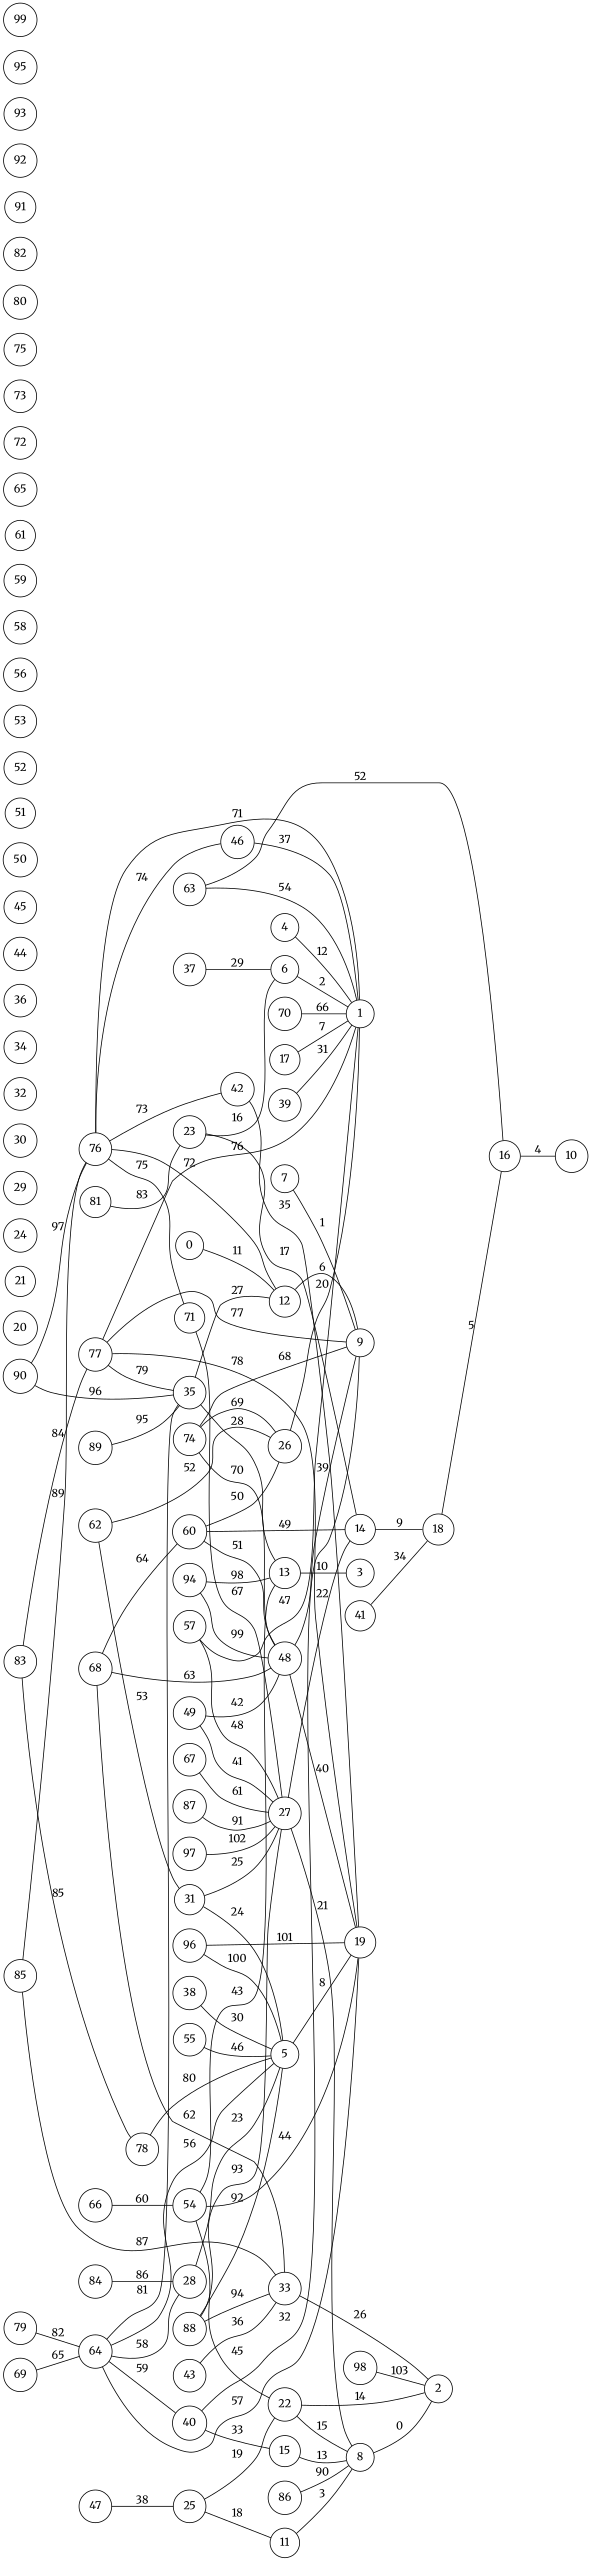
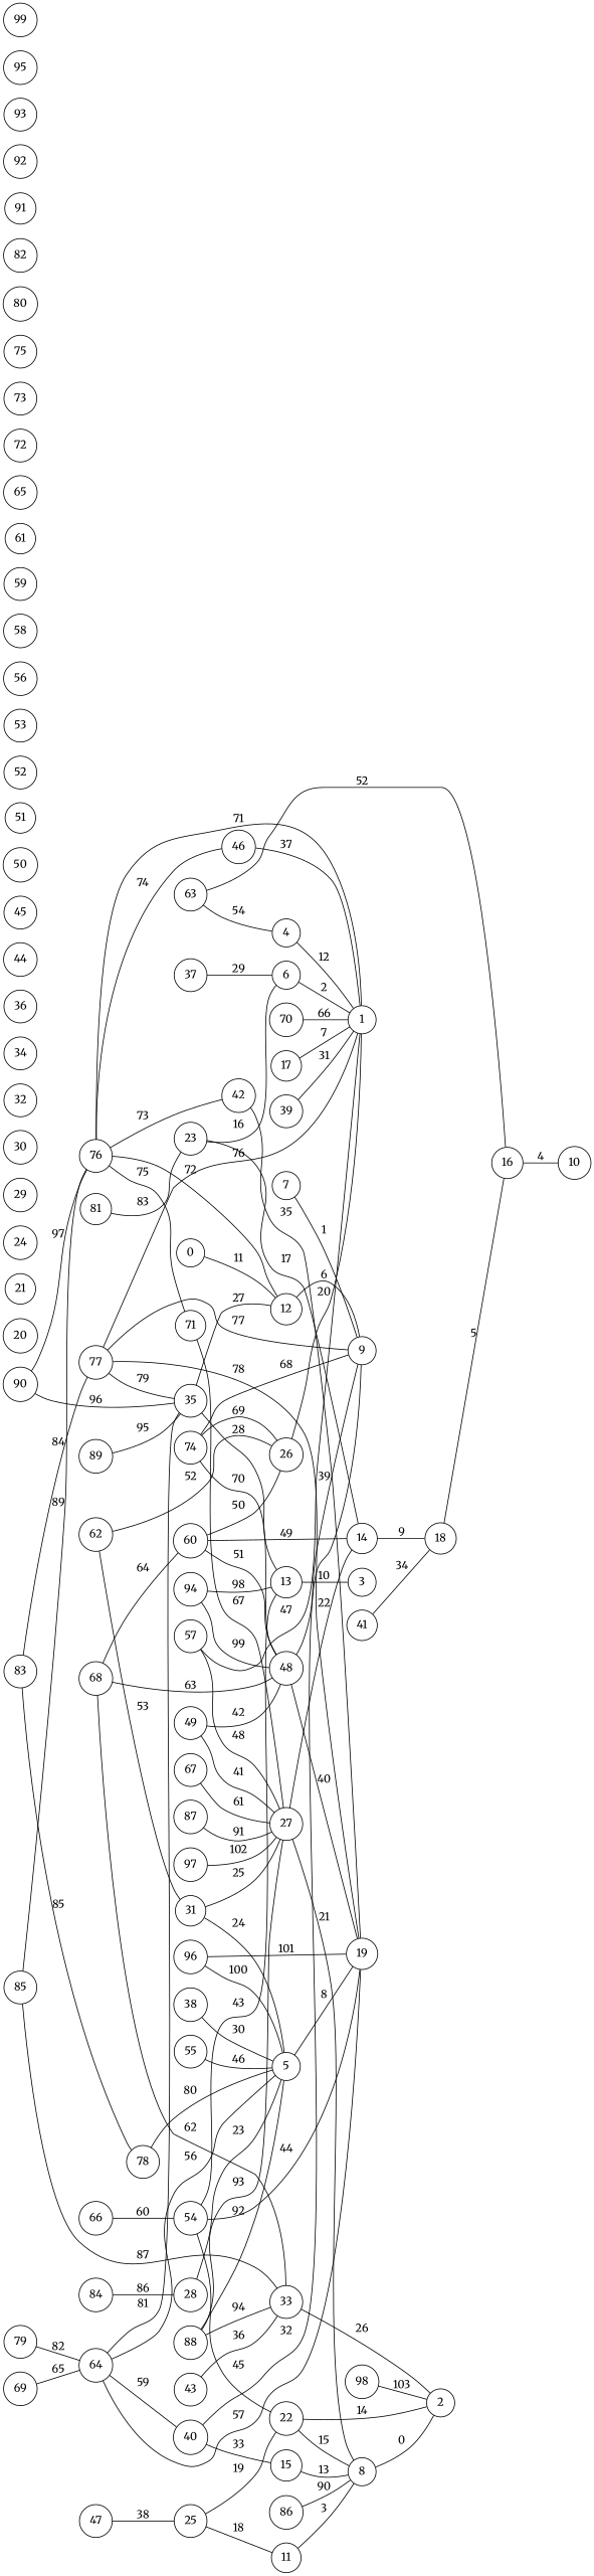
  digraph {
    fontname=Merriweather
    rankdir=LR
    node [fontname=Merriweather shape=circle]
    edge [dir=none fontname=Merriweather]
    0
    12
    9
    4
    1
    5
    19
    6
    7
    8
    2
    11
    13
    3
    14
    18
    16
    15
    10
    17
    20
    21
    22
    23
    24
    25
    26
    27
    28
    29
    30
    31
    32
    33
    34
    35
    36
    37
    38
    39
    40
    41
    42
    43
    44
    45
    46
    47
    48
    49
    50
    51
    52
    53
    54
    55
    56
    57
    58
    59
    60
    61
    62
    63
    64
    65
    66
    67
    68
    69
    70
    71
    72
    73
    74
    75
    76
    77
    78
    79
    80
    81
    82
    83
    84
    85
    86
    87
    88
    89
    90
    91
    92
    93
    94
    95
    96
    97
    98
    99
    0 -> 12 [label=11]
    12 -> 9 [label=6]
    4 -> 1 [label=12]
    5 -> 19 [label=8]
    6 -> 1 [label=2]
    7 -> 9 [label=1]
    8 -> 2 [label=0]
    11 -> 8 [label=3]
    13 -> 3 [label=10]
    14 -> 18 [label=9]
    18 -> 16 [label=5]
    16 -> 10 [label=4]
    15 -> 8 [label=13]
    17 -> 1 [label=7]
    22 -> 8 [label=15]
    22 -> 2 [label=14]
    23 -> 6 [label=16]
    23 -> 14 [label=17]
    25 -> 11 [label=18]
    25 -> 22 [label=19]
    26 -> 1 [label=20]
    27 -> 8 [label=21]
    27 -> 14 [label=22]
    28 -> 5 [label=23]
    31 -> 5 [label=24]
    31 -> 27 [label=25]
    33 -> 2 [label=26]
    35 -> 12 [label=27]
    35 -> 13 [label=28]
    37 -> 6 [label=29]
    38 -> 5 [label=30]
    39 -> 1 [label=31]
    40 -> 9 [label=32]
    40 -> 15 [label=33]
    41 -> 18 [label=34]
    42 -> 19 [label=35]
    43 -> 33 [label=36]
    46 -> 1 [label=37]
    47 -> 25 [label=38]
    48 -> 9 [label=39]
    48 -> 19 [label=40]
    49 -> 27 [label=41]
    49 -> 48 [label=42]
    54 -> 19 [label=44]
    54 -> 13 [label=43]
    54 -> 22 [label=45]
    55 -> 5 [label=46]
    57 -> 1 [label=47]
    57 -> 27 [label=48]
    60 -> 14 [label=49]
    60 -> 26 [label=50]
    60 -> 48 [label=51]
    62 -> 26 [label=52]
    62 -> 31 [label=53]
-   63 -> 1 [label=54]
+   63 -> 4 [label=54]
    63 -> 16 [label=52]
    64 -> 5 [label=56]
    64 -> 19 [label=57]
-   64 -> 28 [label=58]
    64 -> 35 [label=81]
    64 -> 40 [label=59]
    66 -> 54 [label=60]
    67 -> 27 [label=61]
    68 -> 33 [label=62]
    68 -> 48 [label=63]
    68 -> 60 [label=64]
    69 -> 64 [label=65]
    70 -> 1 [label=66]
    71 -> 27 [label=67]
    74 -> 9 [label=68]
    74 -> 26 [label=69]
    74 -> 48 [label=70]
    76 -> 12 [label=72]
    76 -> 1 [label=71]
    76 -> 42 [label=73]
    76 -> 46 [label=74]
    76 -> 71 [label=75]
    77 -> 9 [label=77]
    77 -> 1 [label=76]
    77 -> 19 [label=78]
    77 -> 35 [label=79]
    78 -> 5 [label=80]
    79 -> 64 [label=82]
    81 -> 23 [label=83]
    83 -> 77 [label=84]
    83 -> 78 [label=85]
    84 -> 28 [label=86]
    85 -> 33 [label=87]
    85 -> 76 [label=89]
    86 -> 8 [label=90]
    87 -> 27 [label=91]
    88 -> 5 [label=92]
    88 -> 27 [label=93]
    88 -> 33 [label=94]
    89 -> 35 [label=95]
    90 -> 35 [label=96]
    90 -> 76 [label=97]
    94 -> 13 [label=98]
    94 -> 48 [label=99]
    96 -> 5 [label=100]
    96 -> 19 [label=101]
    97 -> 27 [label=102]
    98 -> 2 [label=103]
  }
